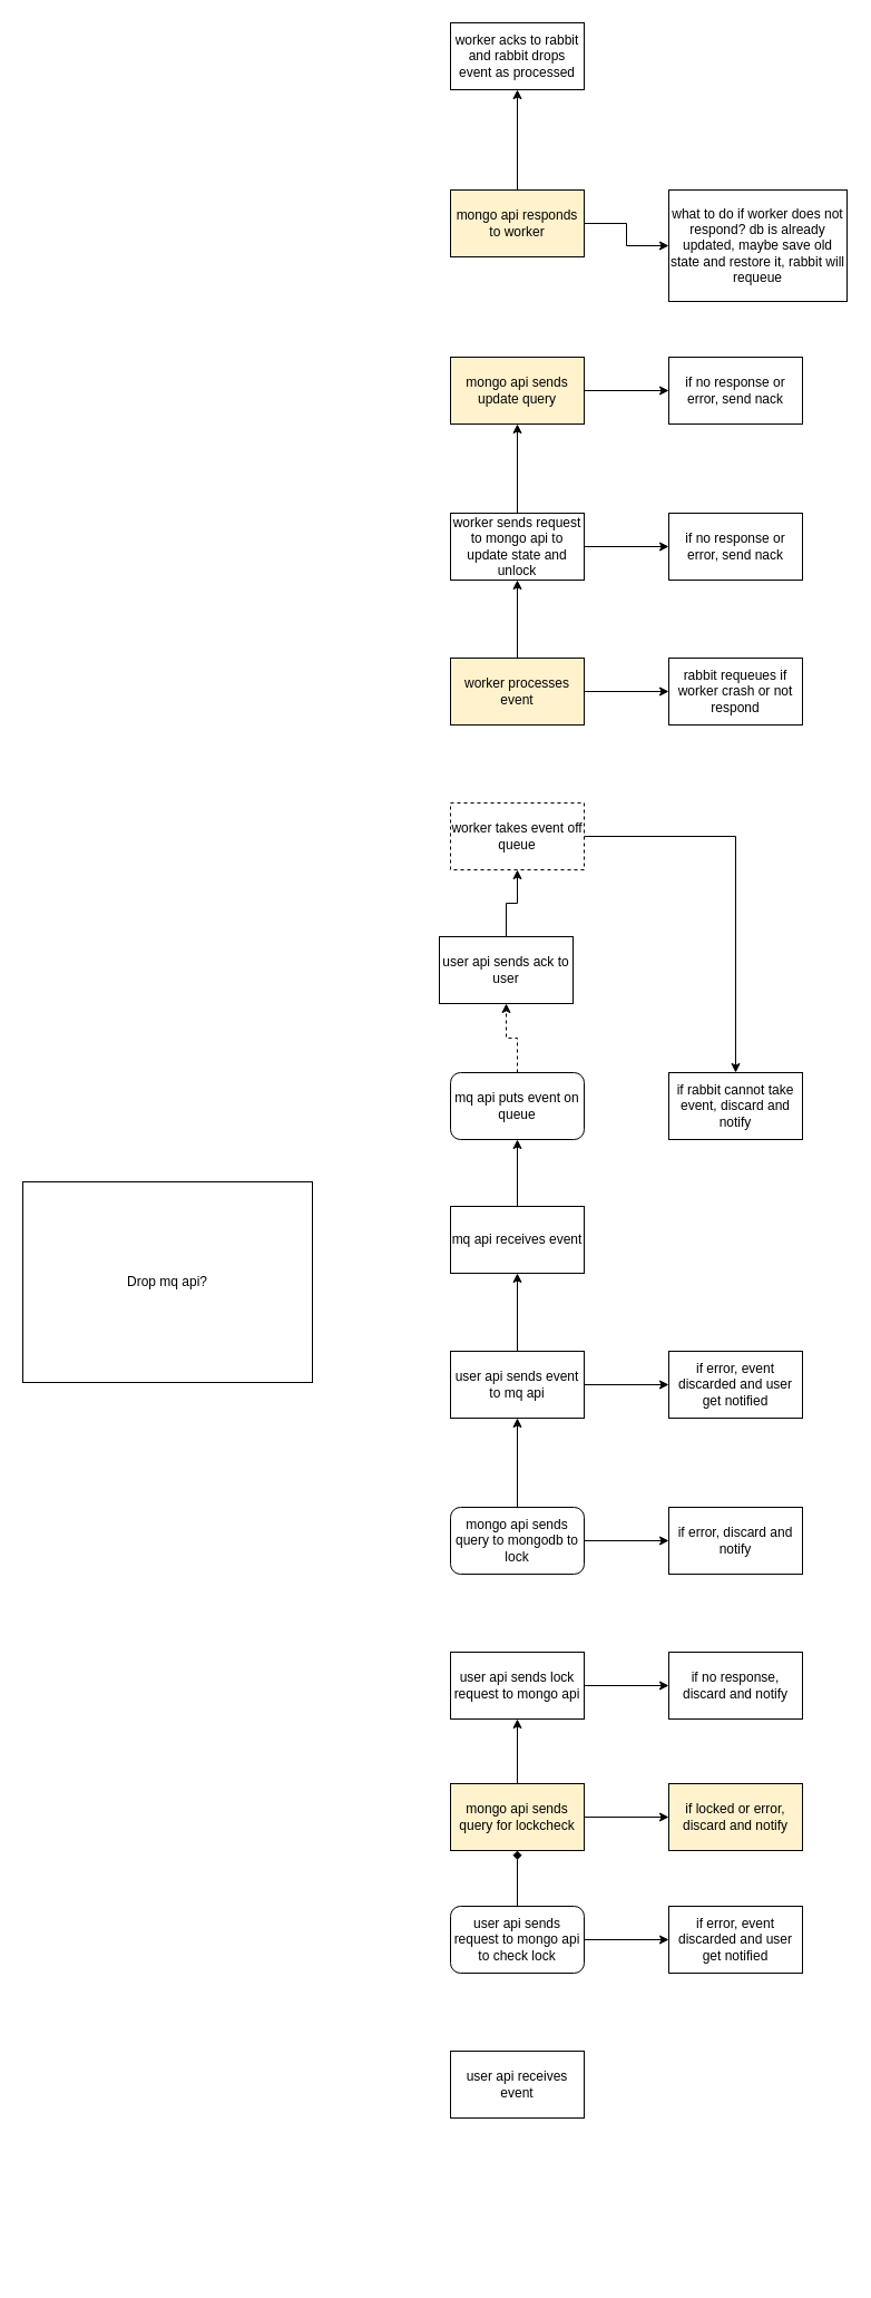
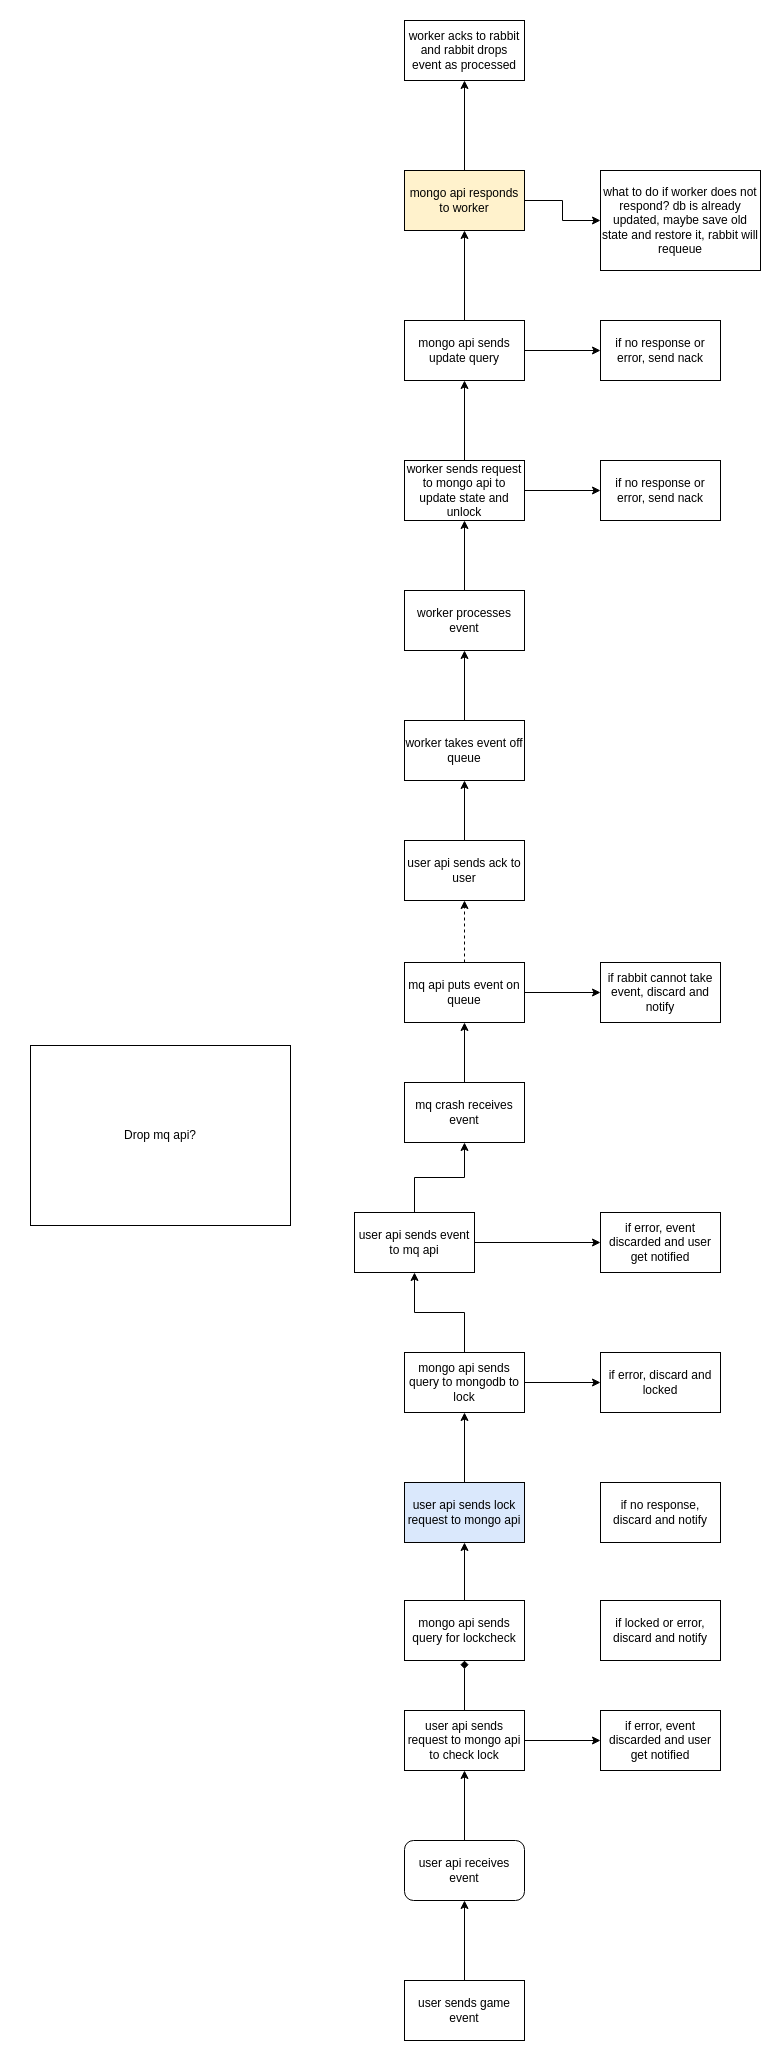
  <mxCell id="0" />
  <mxCell id="1" parent="0" />
- <mxCell id="5" value="user api receives event" style="rounded=0;whiteSpace=wrap;html=1;" vertex="1" parent="1"><mxGeometry x="404" y="1840" width="120" height="60" as="geometry" /></mxCell>
+ <mxCell id="2" style="edgeStyle=orthogonalEdgeStyle;rounded=0;orthogonalLoop=1;jettySize=auto;html=1;exitX=0.5;exitY=0;exitDx=0;exitDy=0;entryX=0.5;entryY=1;entryDx=0;entryDy=0;" edge="1" parent="1" source="3" target="5"><mxGeometry relative="1" as="geometry" /></mxCell>
+ <mxCell id="3" value="user sends game event" style="rounded=0;whiteSpace=wrap;html=1;" vertex="1" parent="1"><mxGeometry x="404" y="1980" width="120" height="60" as="geometry" /></mxCell>
+ <mxCell id="4" value="" style="edgeStyle=orthogonalEdgeStyle;rounded=0;orthogonalLoop=1;jettySize=auto;html=1;" edge="1" parent="1" source="5" target="8"><mxGeometry relative="1" as="geometry" /></mxCell>
+ <mxCell id="5" value="user api receives event" style="whiteSpace=wrap;html=1;rounded=1;" vertex="1" parent="1"><mxGeometry x="404" y="1840" width="120" height="60" as="geometry" /></mxCell>
  <mxCell id="6" style="edgeStyle=orthogonalEdgeStyle;rounded=0;orthogonalLoop=1;jettySize=auto;html=1;exitX=1;exitY=0.5;exitDx=0;exitDy=0;" edge="1" parent="1" source="8" target="9"><mxGeometry relative="1" as="geometry" /></mxCell>
  <mxCell id="7" value="" style="edgeStyle=orthogonalEdgeStyle;rounded=0;orthogonalLoop=1;jettySize=auto;html=1;endArrow=diamond;" edge="1" parent="1" source="8" target="31"><mxGeometry relative="1" as="geometry" /></mxCell>
- <mxCell id="8" value="user api sends request to mongo api to check lock" style="whiteSpace=wrap;html=1;rounded=1;" vertex="1" parent="1"><mxGeometry x="404" y="1710" width="120" height="60" as="geometry" /></mxCell>
+ <mxCell id="8" value="user api sends request to mongo api to check lock" style="rounded=0;whiteSpace=wrap;html=1;" vertex="1" parent="1"><mxGeometry x="404" y="1710" width="120" height="60" as="geometry" /></mxCell>
  <mxCell id="9" value="if error, event discarded and user get notified" style="rounded=0;whiteSpace=wrap;html=1;" vertex="1" parent="1"><mxGeometry x="600" y="1710" width="120" height="60" as="geometry" /></mxCell>
  <mxCell id="10" value="" style="edgeStyle=orthogonalEdgeStyle;rounded=0;orthogonalLoop=1;jettySize=auto;html=1;" edge="1" parent="1" source="12" target="14"><mxGeometry relative="1" as="geometry" /></mxCell>
  <mxCell id="11" value="" style="edgeStyle=orthogonalEdgeStyle;rounded=0;orthogonalLoop=1;jettySize=auto;html=1;" edge="1" parent="1" source="12" target="15"><mxGeometry relative="1" as="geometry" /></mxCell>
- <mxCell id="12" value="user api sends event to mq api" style="rounded=0;whiteSpace=wrap;html=1;" vertex="1" parent="1"><mxGeometry x="404" y="1212" width="120" height="60" as="geometry" /></mxCell>
+ <mxCell id="12" value="user api sends event to mq api" style="rounded=0;whiteSpace=wrap;html=1;" vertex="1" parent="1"><mxGeometry x="354" y="1212" width="120" height="60" as="geometry" /></mxCell>
  <mxCell id="13" value="" style="edgeStyle=orthogonalEdgeStyle;rounded=0;orthogonalLoop=1;jettySize=auto;html=1;" edge="1" parent="1" source="14" target="18"><mxGeometry relative="1" as="geometry" /></mxCell>
- <mxCell id="14" value="mq api receives event" style="rounded=0;whiteSpace=wrap;html=1;" vertex="1" parent="1"><mxGeometry x="404" y="1082" width="120" height="60" as="geometry" /></mxCell>
+ <mxCell id="14" value="mq crash receives event" style="rounded=0;whiteSpace=wrap;html=1;" vertex="1" parent="1"><mxGeometry x="404" y="1082" width="120" height="60" as="geometry" /></mxCell>
  <mxCell id="15" value="if error, event discarded and user get notified" style="rounded=0;whiteSpace=wrap;html=1;" vertex="1" parent="1"><mxGeometry x="600" y="1212" width="120" height="60" as="geometry" /></mxCell>
+ <mxCell id="16" value="" style="edgeStyle=orthogonalEdgeStyle;rounded=0;orthogonalLoop=1;jettySize=auto;html=1;" edge="1" parent="1" source="18" target="33"><mxGeometry relative="1" as="geometry" /></mxCell>
  <mxCell id="17" value="" style="edgeStyle=orthogonalEdgeStyle;rounded=0;orthogonalLoop=1;jettySize=auto;html=1;dashed=1;" edge="1" parent="1" source="18" target="35"><mxGeometry relative="1" as="geometry" /></mxCell>
- <mxCell id="18" value="mq api puts event on queue" style="whiteSpace=wrap;html=1;rounded=1;" vertex="1" parent="1"><mxGeometry x="404" y="962" width="120" height="60" as="geometry" /></mxCell>
- <mxCell id="19" value="" style="edgeStyle=orthogonalEdgeStyle;rounded=0;orthogonalLoop=1;jettySize=auto;html=1;" edge="1" parent="1" source="20" target="33"><mxGeometry relative="1" as="geometry" /></mxCell>
- <mxCell id="20" value="worker takes event off queue" style="rounded=0;whiteSpace=wrap;html=1;dashed=1;" vertex="1" parent="1"><mxGeometry x="404" y="720" width="120" height="60" as="geometry" /></mxCell>
- <mxCell id="21" value="" style="edgeStyle=orthogonalEdgeStyle;rounded=0;orthogonalLoop=1;jettySize=auto;html=1;" edge="1" parent="1" source="23" target="24"><mxGeometry relative="1" as="geometry" /></mxCell>
- <mxCell id="23" value="user api sends lock request to mongo api" style="rounded=0;whiteSpace=wrap;html=1;" vertex="1" parent="1"><mxGeometry x="404" y="1482" width="120" height="60" as="geometry" /></mxCell>
+ <mxCell id="18" value="mq api puts event on queue" style="rounded=0;whiteSpace=wrap;html=1;" vertex="1" parent="1"><mxGeometry x="404" y="962" width="120" height="60" as="geometry" /></mxCell>
+ <mxCell id="19" value="" style="edgeStyle=orthogonalEdgeStyle;rounded=0;orthogonalLoop=1;jettySize=auto;html=1;" edge="1" parent="1" source="20" target="38"><mxGeometry relative="1" as="geometry" /></mxCell>
+ <mxCell id="20" value="worker takes event off queue" style="rounded=0;whiteSpace=wrap;html=1;" vertex="1" parent="1"><mxGeometry x="404" y="720" width="120" height="60" as="geometry" /></mxCell>
+ <mxCell id="22" value="" style="edgeStyle=orthogonalEdgeStyle;rounded=0;orthogonalLoop=1;jettySize=auto;html=1;" edge="1" parent="1" source="23" target="27"><mxGeometry relative="1" as="geometry" /></mxCell>
+ <mxCell id="23" value="user api sends lock request to mongo api" style="rounded=0;whiteSpace=wrap;html=1;fillColor=#dae8fc;" vertex="1" parent="1"><mxGeometry x="404" y="1482" width="120" height="60" as="geometry" /></mxCell>
  <mxCell id="24" value="if no response, discard and notify" style="rounded=0;whiteSpace=wrap;html=1;" vertex="1" parent="1"><mxGeometry x="600" y="1482" width="120" height="60" as="geometry" /></mxCell>
  <mxCell id="25" value="" style="edgeStyle=orthogonalEdgeStyle;rounded=0;orthogonalLoop=1;jettySize=auto;html=1;" edge="1" parent="1" source="27" target="28"><mxGeometry relative="1" as="geometry" /></mxCell>
  <mxCell id="26" value="" style="edgeStyle=orthogonalEdgeStyle;rounded=0;orthogonalLoop=1;jettySize=auto;html=1;" edge="1" parent="1" source="27" target="12"><mxGeometry relative="1" as="geometry" /></mxCell>
- <mxCell id="27" value="mongo api sends query to mongodb to lock" style="whiteSpace=wrap;html=1;rounded=1;" vertex="1" parent="1"><mxGeometry x="404" y="1352" width="120" height="60" as="geometry" /></mxCell>
- <mxCell id="28" value="if error, discard and notify" style="rounded=0;whiteSpace=wrap;html=1;" vertex="1" parent="1"><mxGeometry x="600" y="1352" width="120" height="60" as="geometry" /></mxCell>
+ <mxCell id="27" value="mongo api sends query to mongodb to lock" style="rounded=0;whiteSpace=wrap;html=1;" vertex="1" parent="1"><mxGeometry x="404" y="1352" width="120" height="60" as="geometry" /></mxCell>
+ <mxCell id="28" value="if error, discard and locked" style="rounded=0;whiteSpace=wrap;html=1;" vertex="1" parent="1"><mxGeometry x="600" y="1352" width="120" height="60" as="geometry" /></mxCell>
  <mxCell id="29" value="" style="edgeStyle=orthogonalEdgeStyle;rounded=0;orthogonalLoop=1;jettySize=auto;html=1;" edge="1" parent="1" source="31" target="23"><mxGeometry relative="1" as="geometry" /></mxCell>
- <mxCell id="30" value="" style="edgeStyle=orthogonalEdgeStyle;rounded=0;orthogonalLoop=1;jettySize=auto;html=1;" edge="1" parent="1" source="31" target="32"><mxGeometry relative="1" as="geometry" /></mxCell>
- <mxCell id="31" value="mongo api sends query for lockcheck" style="rounded=0;whiteSpace=wrap;html=1;fillColor=#fff2cc;" vertex="1" parent="1"><mxGeometry x="404" y="1600" width="120" height="60" as="geometry" /></mxCell>
- <mxCell id="32" value="if locked or error, discard and notify" style="rounded=0;whiteSpace=wrap;html=1;fillColor=#fff2cc;" vertex="1" parent="1"><mxGeometry x="600" y="1600" width="120" height="60" as="geometry" /></mxCell>
+ <mxCell id="31" value="mongo api sends query for lockcheck" style="rounded=0;whiteSpace=wrap;html=1;" vertex="1" parent="1"><mxGeometry x="404" y="1600" width="120" height="60" as="geometry" /></mxCell>
+ <mxCell id="32" value="if locked or error, discard and notify" style="rounded=0;whiteSpace=wrap;html=1;" vertex="1" parent="1"><mxGeometry x="600" y="1600" width="120" height="60" as="geometry" /></mxCell>
  <mxCell id="33" value="if rabbit cannot take event, discard and notify" style="rounded=0;whiteSpace=wrap;html=1;" vertex="1" parent="1"><mxGeometry x="600" y="962" width="120" height="60" as="geometry" /></mxCell>
  <mxCell id="34" value="" style="edgeStyle=orthogonalEdgeStyle;rounded=0;orthogonalLoop=1;jettySize=auto;html=1;" edge="1" parent="1" source="35" target="20"><mxGeometry relative="1" as="geometry" /></mxCell>
- <mxCell id="35" value="user api sends ack to user" style="rounded=0;whiteSpace=wrap;html=1;" vertex="1" parent="1"><mxGeometry x="394" y="840" width="120" height="60" as="geometry" /></mxCell>
- <mxCell id="36" value="" style="edgeStyle=orthogonalEdgeStyle;rounded=0;orthogonalLoop=1;jettySize=auto;html=1;" edge="1" parent="1" source="38" target="39"><mxGeometry relative="1" as="geometry" /></mxCell>
+ <mxCell id="35" value="user api sends ack to user" style="rounded=0;whiteSpace=wrap;html=1;" vertex="1" parent="1"><mxGeometry x="404" y="840" width="120" height="60" as="geometry" /></mxCell>
  <mxCell id="37" value="" style="edgeStyle=orthogonalEdgeStyle;rounded=0;orthogonalLoop=1;jettySize=auto;html=1;" edge="1" parent="1" source="38" target="42"><mxGeometry relative="1" as="geometry" /></mxCell>
- <mxCell id="38" value="worker processes event" style="rounded=0;whiteSpace=wrap;html=1;fillColor=#fff2cc;" vertex="1" parent="1"><mxGeometry x="404" y="590" width="120" height="60" as="geometry" /></mxCell>
- <mxCell id="39" value="rabbit requeues if worker crash or not respond" style="rounded=0;whiteSpace=wrap;html=1;" vertex="1" parent="1"><mxGeometry x="600" y="590" width="120" height="60" as="geometry" /></mxCell>
+ <mxCell id="38" value="worker processes event" style="rounded=0;whiteSpace=wrap;html=1;" vertex="1" parent="1"><mxGeometry x="404" y="590" width="120" height="60" as="geometry" /></mxCell>
  <mxCell id="40" value="" style="edgeStyle=orthogonalEdgeStyle;rounded=0;orthogonalLoop=1;jettySize=auto;html=1;" edge="1" parent="1" source="42" target="43"><mxGeometry relative="1" as="geometry" /></mxCell>
  <mxCell id="41" value="" style="edgeStyle=orthogonalEdgeStyle;rounded=0;orthogonalLoop=1;jettySize=auto;html=1;" edge="1" parent="1" source="42" target="46"><mxGeometry relative="1" as="geometry" /></mxCell>
  <mxCell id="42" value="worker sends request to mongo api to update state and unlock" style="rounded=0;whiteSpace=wrap;html=1;" vertex="1" parent="1"><mxGeometry x="404" y="460" width="120" height="60" as="geometry" /></mxCell>
  <mxCell id="43" value="if no response or error, send nack" style="rounded=0;whiteSpace=wrap;html=1;" vertex="1" parent="1"><mxGeometry x="600" y="460" width="120" height="60" as="geometry" /></mxCell>
  <mxCell id="44" value="" style="edgeStyle=orthogonalEdgeStyle;rounded=0;orthogonalLoop=1;jettySize=auto;html=1;" edge="1" parent="1" source="46" target="47"><mxGeometry relative="1" as="geometry" /></mxCell>
- <mxCell id="46" value="mongo api sends update query" style="rounded=0;whiteSpace=wrap;html=1;fillColor=#fff2cc;" vertex="1" parent="1"><mxGeometry x="404" y="320" width="120" height="60" as="geometry" /></mxCell>
+ <mxCell id="45" value="" style="edgeStyle=orthogonalEdgeStyle;rounded=0;orthogonalLoop=1;jettySize=auto;html=1;" edge="1" parent="1" source="46" target="50"><mxGeometry relative="1" as="geometry" /></mxCell>
+ <mxCell id="46" value="mongo api sends update query" style="rounded=0;whiteSpace=wrap;html=1;" vertex="1" parent="1"><mxGeometry x="404" y="320" width="120" height="60" as="geometry" /></mxCell>
  <mxCell id="47" value="if no response or error, send nack" style="rounded=0;whiteSpace=wrap;html=1;" vertex="1" parent="1"><mxGeometry x="600" y="320" width="120" height="60" as="geometry" /></mxCell>
  <mxCell id="48" value="" style="edgeStyle=orthogonalEdgeStyle;rounded=0;orthogonalLoop=1;jettySize=auto;html=1;" edge="1" parent="1" source="50" target="51"><mxGeometry relative="1" as="geometry" /></mxCell>
  <mxCell id="49" value="" style="edgeStyle=orthogonalEdgeStyle;rounded=0;orthogonalLoop=1;jettySize=auto;html=1;" edge="1" parent="1" source="50" target="52"><mxGeometry relative="1" as="geometry" /></mxCell>
  <mxCell id="50" value="mongo api responds to worker" style="rounded=0;whiteSpace=wrap;html=1;fillColor=#fff2cc;" vertex="1" parent="1"><mxGeometry x="404" y="170" width="120" height="60" as="geometry" /></mxCell>
  <mxCell id="51" value="what to do if worker does not respond? db is already updated, maybe save old state and restore it, rabbit will requeue" style="rounded=0;whiteSpace=wrap;html=1;" vertex="1" parent="1"><mxGeometry x="600" y="170" width="160" height="100" as="geometry" /></mxCell>
  <mxCell id="52" value="worker acks to rabbit and rabbit drops event as processed" style="rounded=0;whiteSpace=wrap;html=1;" vertex="1" parent="1"><mxGeometry x="404" y="20" width="120" height="60" as="geometry" /></mxCell>
- <mxCell id="53" value="Drop mq api?" style="rounded=0;whiteSpace=wrap;html=1;" vertex="1" parent="1"><mxGeometry x="20" y="1060" width="260" height="180" as="geometry" /></mxCell>
+ <mxCell id="53" value="Drop mq api?" style="rounded=0;whiteSpace=wrap;html=1;" vertex="1" parent="1"><mxGeometry x="30" y="1045" width="260" height="180" as="geometry" /></mxCell>
